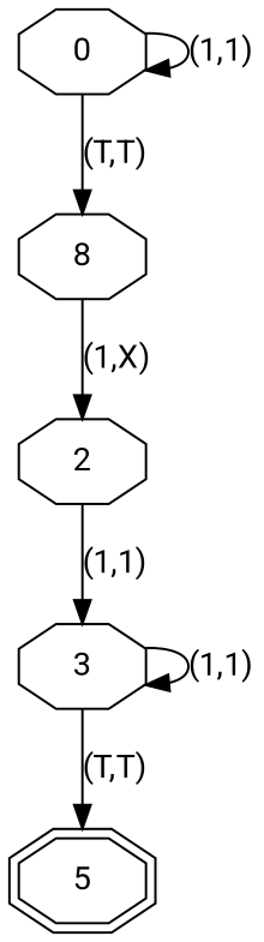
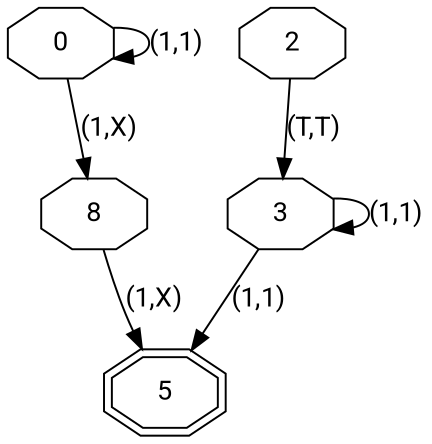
  digraph {
    fontname=Roboto
    node [fontname=Roboto shape=octagon]
    edge [fontname=Roboto]
    n1 [label=3]
    n2 [label=5 shape=doubleoctagon]
    n3 [label=2]
    n4 [label=8]
    n5 [label=0]
    n1 -> n1 [label="(1,1)"]
-   n1 -> n2 [label="(T,T)"]
-   n3 -> n1 [label="(1,1)"]
-   n4 -> n3 [label="(1,X)"]
-   n5 -> n4 [label="(T,T)"]
+   n1 -> n2 [label="(1,1)"]
+   n3 -> n1 [label="(T,T)"]
+   n4 -> n2 [label="(1,X)"]
+   n5 -> n4 [label="(1,X)"]
    n5 -> n5 [label="(1,1)"]
  }
